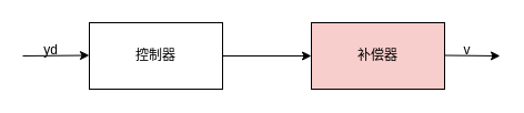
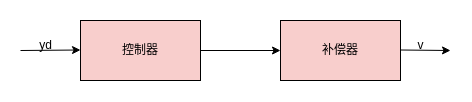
  <mxCell id="0" />
  <mxCell id="1" parent="0" />
  <mxCell id="2" value="" style="edgeStyle=orthogonalEdgeStyle;rounded=0;orthogonalLoop=1;jettySize=auto;html=1;" edge="1" parent="1" source="3" target="4"><mxGeometry relative="1" as="geometry" /></mxCell>
- <mxCell id="3" value="控制器" style="rounded=0;whiteSpace=wrap;html=1;" vertex="1" parent="1"><mxGeometry x="80" y="20" width="120" height="60" as="geometry" /></mxCell>
+ <mxCell id="3" value="控制器" style="rounded=0;whiteSpace=wrap;html=1;fillColor=#f8cecc;" vertex="1" parent="1"><mxGeometry x="80" y="20" width="120" height="60" as="geometry" /></mxCell>
  <mxCell id="4" value="补偿器" style="rounded=0;whiteSpace=wrap;html=1;fillColor=#f8cecc;" vertex="1" parent="1"><mxGeometry x="280" y="20" width="120" height="60" as="geometry" /></mxCell>
  <mxCell id="5" value="" style="endArrow=classic;html=1;rounded=0;" edge="1" parent="1"><mxGeometry width="50" height="50" relative="1" as="geometry"><mxPoint x="20" y="50" as="sourcePoint" /><mxPoint x="80" y="49.5" as="targetPoint" /></mxGeometry></mxCell>
  <mxCell id="6" value="" style="endArrow=classic;html=1;rounded=0;" edge="1" parent="1"><mxGeometry width="50" height="50" relative="1" as="geometry"><mxPoint x="400" y="49.5" as="sourcePoint" /><mxPoint x="450" y="50" as="targetPoint" /></mxGeometry></mxCell>
  <mxCell id="7" value="yd" style="text;html=1;align=center;verticalAlign=middle;resizable=0;points=[];autosize=1;strokeColor=none;fillColor=none;" vertex="1" parent="1"><mxGeometry x="25" y="30" width="40" height="30" as="geometry" /></mxCell>
  <mxCell id="8" value="v" style="text;html=1;align=center;verticalAlign=middle;resizable=0;points=[];autosize=1;strokeColor=none;fillColor=none;" vertex="1" parent="1"><mxGeometry x="405" y="30" width="30" height="30" as="geometry" /></mxCell>
